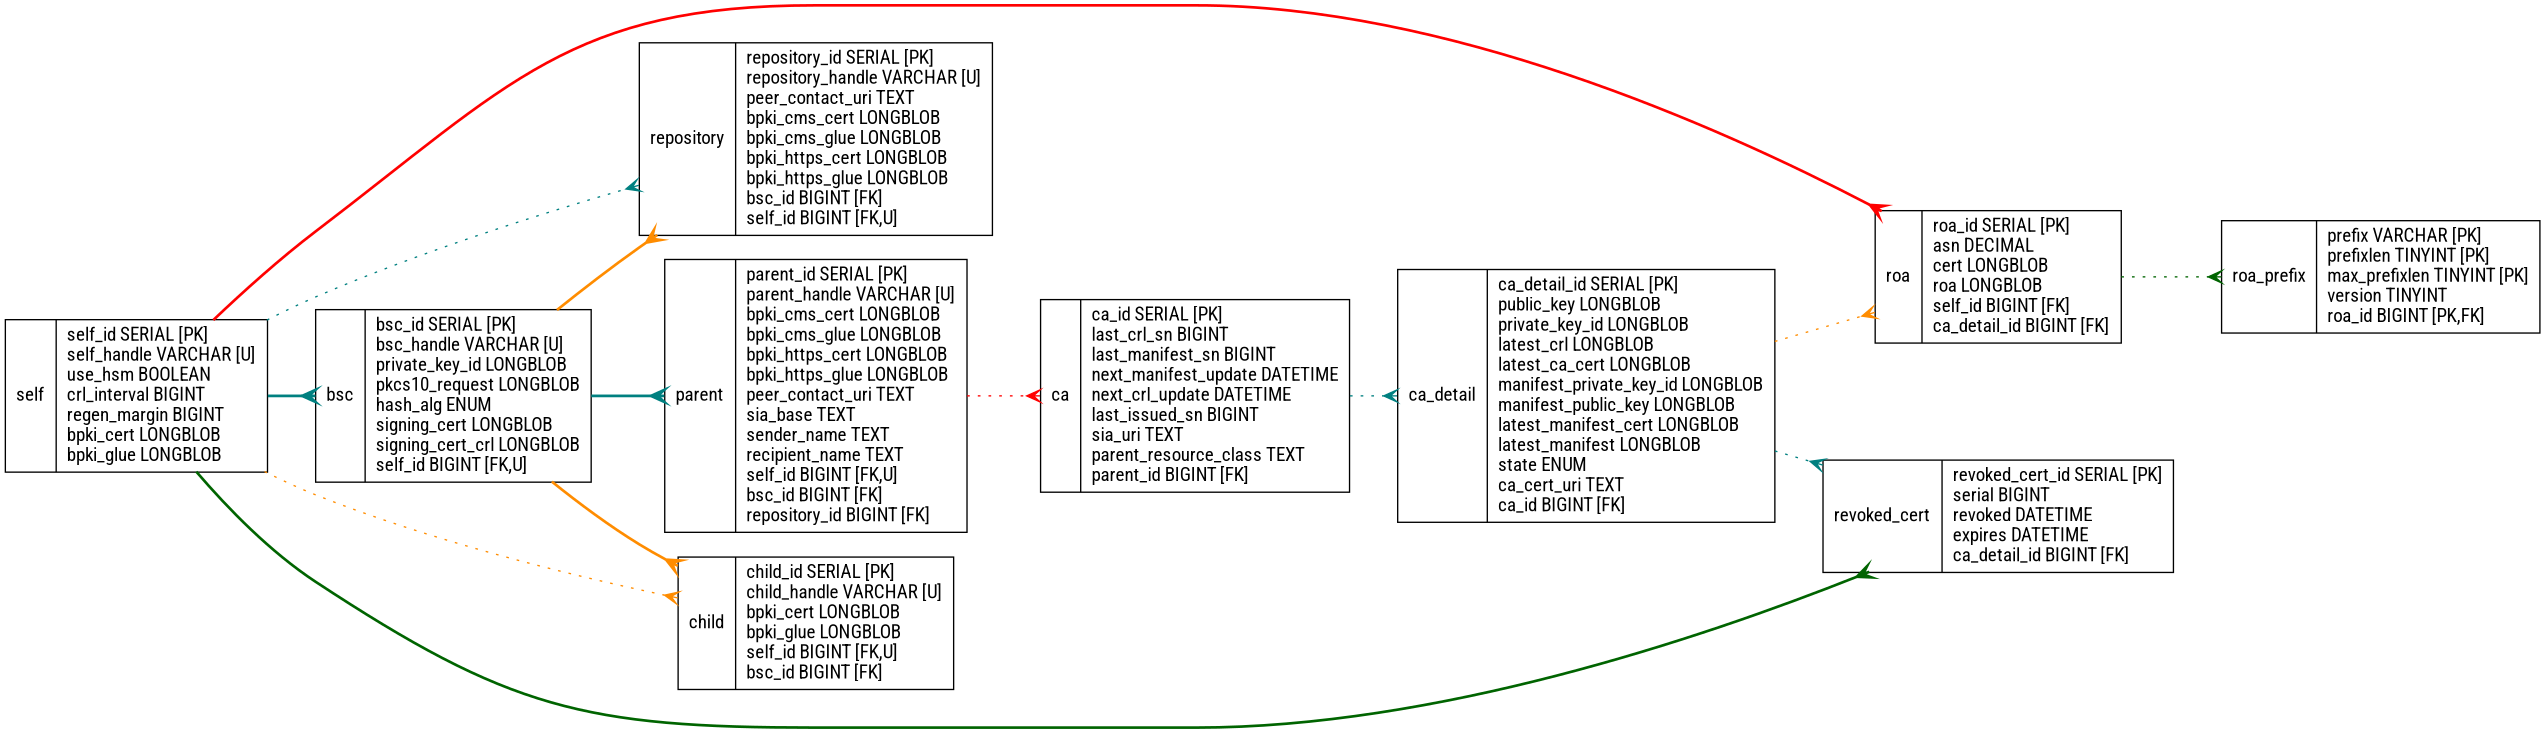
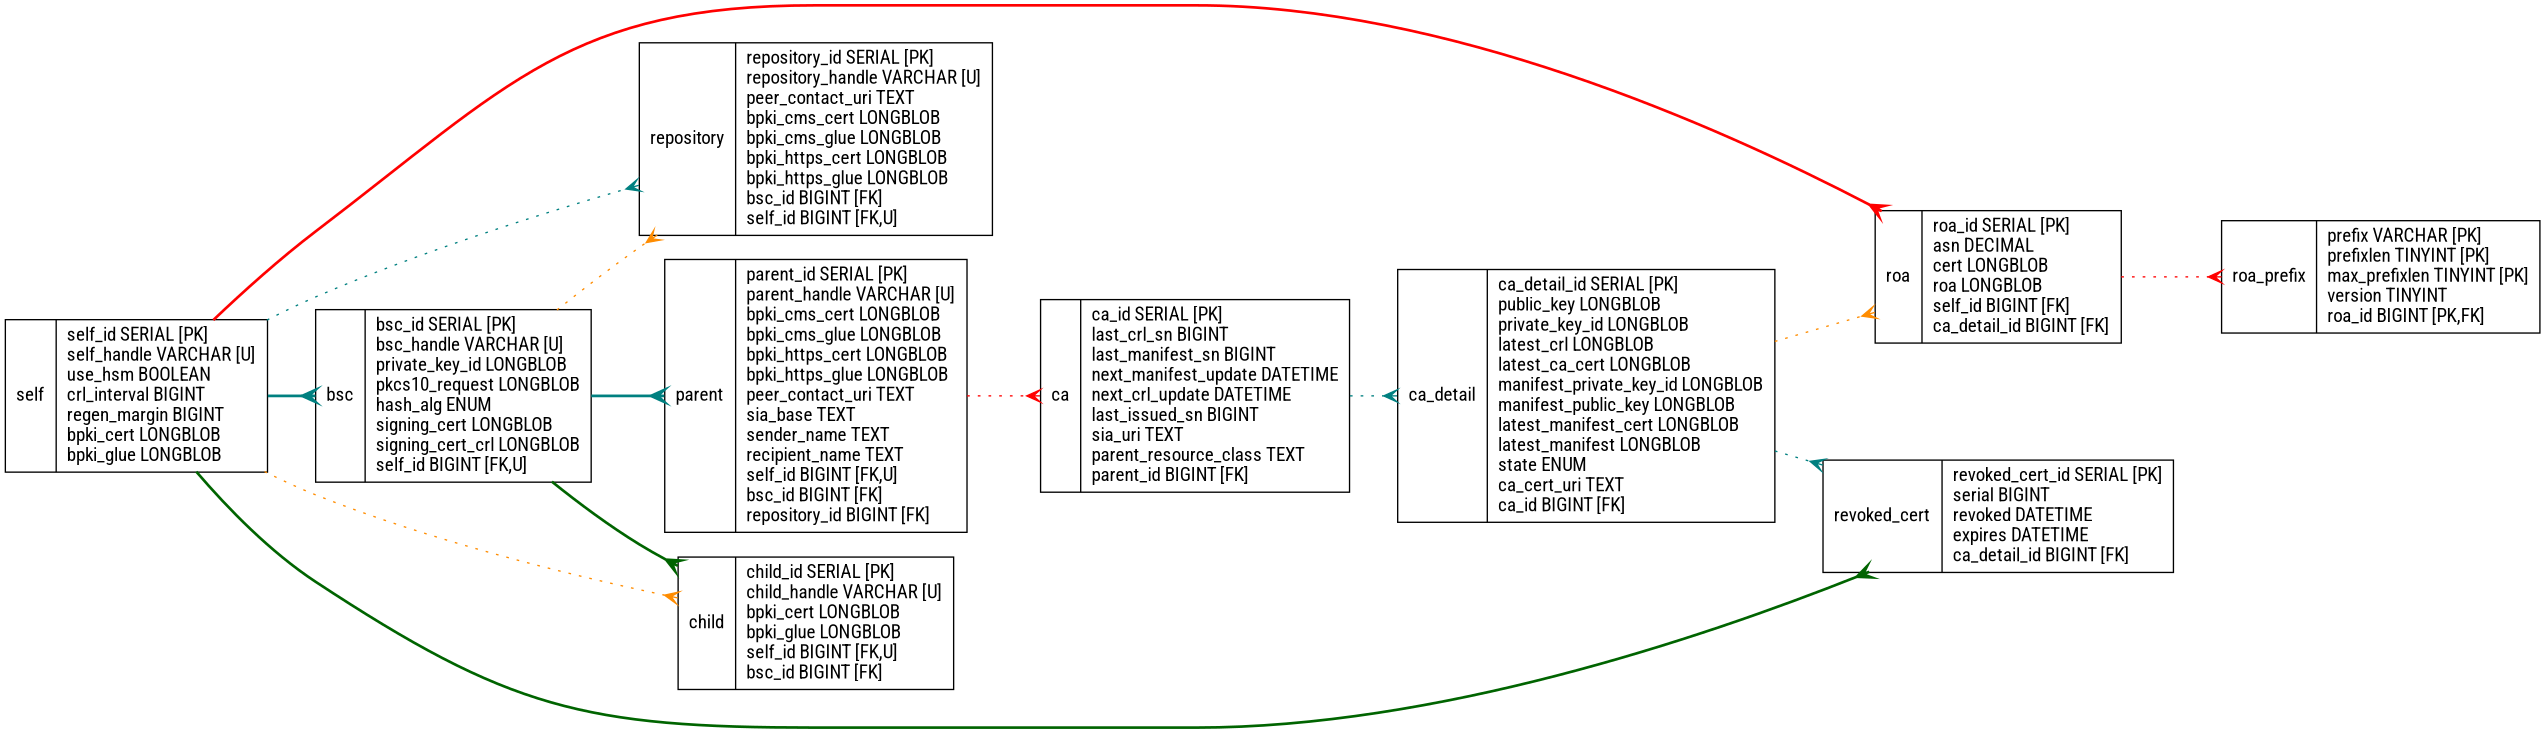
  digraph {
    bgcolor=white
    fontname="Roboto Condensed"
    rankdir=LR
    node [fillcolor=white fontname="Roboto Condensed" shape=record style=filled]
    edge [arrowhead=crow arrowtail=none color=teal fontname="Roboto Condensed" style=dotted]
    n1 [label="{self\n|self_id\ SERIAL\ [PK]\lself_handle\ VARCHAR\ [U]\luse_hsm\ BOOLEAN\lcrl_interval\ BIGINT\lregen_margin\ BIGINT\lbpki_cert\ LONGBLOB\lbpki_glue\ LONGBLOB\l}"]
    n2 [label="{bsc\n|bsc_id\ SERIAL\ [PK]\lbsc_handle\ VARCHAR\ [U]\lprivate_key_id\ LONGBLOB\lpkcs10_request\ LONGBLOB\lhash_alg\ ENUM\lsigning_cert\ LONGBLOB\lsigning_cert_crl\ LONGBLOB\lself_id\ BIGINT\ [FK,U]\l}"]
    n3 [label="{repository\n|repository_id\ SERIAL\ [PK]\lrepository_handle\ VARCHAR\ [U]\lpeer_contact_uri\ TEXT\lbpki_cms_cert\ LONGBLOB\lbpki_cms_glue\ LONGBLOB\lbpki_https_cert\ LONGBLOB\lbpki_https_glue\ LONGBLOB\lbsc_id\ BIGINT\ [FK]\lself_id\ BIGINT\ [FK,U]\l}"]
    n4 [label="{child\n|child_id\ SERIAL\ [PK]\lchild_handle\ VARCHAR\ [U]\lbpki_cert\ LONGBLOB\lbpki_glue\ LONGBLOB\lself_id\ BIGINT\ [FK,U]\lbsc_id\ BIGINT\ [FK]\l}"]
    n5 [label="{roa\n|roa_id\ SERIAL\ [PK]\lasn\ DECIMAL\lcert\ LONGBLOB\lroa\ LONGBLOB\lself_id\ BIGINT\ [FK]\lca_detail_id\ BIGINT\ [FK]\l}"]
    n6 [label="{revoked_cert\n|revoked_cert_id\ SERIAL\ [PK]\lserial\ BIGINT\lrevoked\ DATETIME\lexpires\ DATETIME\lca_detail_id\ BIGINT\ [FK]\l}"]
    n7 [label="{parent\n|parent_id\ SERIAL\ [PK]\lparent_handle\ VARCHAR\ [U]\lbpki_cms_cert\ LONGBLOB\lbpki_cms_glue\ LONGBLOB\lbpki_https_cert\ LONGBLOB\lbpki_https_glue\ LONGBLOB\lpeer_contact_uri\ TEXT\lsia_base\ TEXT\lsender_name\ TEXT\lrecipient_name\ TEXT\lself_id\ BIGINT\ [FK,U]\lbsc_id\ BIGINT\ [FK]\lrepository_id\ BIGINT\ [FK]\l}"]
    n8 [label="{ca\n|ca_id\ SERIAL\ [PK]\llast_crl_sn\ BIGINT\llast_manifest_sn\ BIGINT\lnext_manifest_update\ DATETIME\lnext_crl_update\ DATETIME\llast_issued_sn\ BIGINT\lsia_uri\ TEXT\lparent_resource_class\ TEXT\lparent_id\ BIGINT\ [FK]\l}"]
    n9 [label="{roa_prefix\n|prefix\ VARCHAR\ [PK]\lprefixlen\ TINYINT\ [PK]\lmax_prefixlen\ TINYINT\ [PK]\lversion\ TINYINT\lroa_id\ BIGINT\ [PK,FK]\l}"]
    n10 [label="{ca_detail\n|ca_detail_id\ SERIAL\ [PK]\lpublic_key\ LONGBLOB\lprivate_key_id\ LONGBLOB\llatest_crl\ LONGBLOB\llatest_ca_cert\ LONGBLOB\lmanifest_private_key_id\ LONGBLOB\lmanifest_public_key\ LONGBLOB\llatest_manifest_cert\ LONGBLOB\llatest_manifest\ LONGBLOB\lstate\ ENUM\lca_cert_uri\ TEXT\lca_id\ BIGINT\ [FK]\l}"]
    n1 -> n2 [style=bold]
    n1 -> n3
    n1 -> n4 [color=darkorange]
    n1 -> n5 [color=red style=bold]
    n1 -> n6 [color=darkgreen style=bold]
-   n2 -> n3 [color=darkorange style=bold]
-   n2 -> n4 [color=darkorange style=bold]
+   n2 -> n3 [color=darkorange]
+   n2 -> n4 [color=darkgreen style=bold]
    n2 -> n7 [style=bold]
-   n5 -> n9 [color=darkgreen]
+   n5 -> n9 [color=red]
    n7 -> n8 [color=red]
    n8 -> n10
    n10 -> n5 [color=darkorange]
    n10 -> n6
  }
